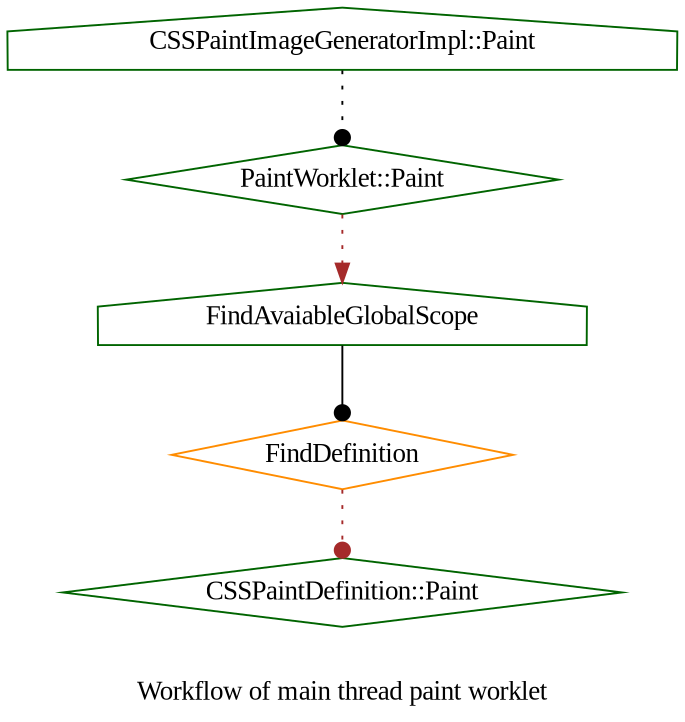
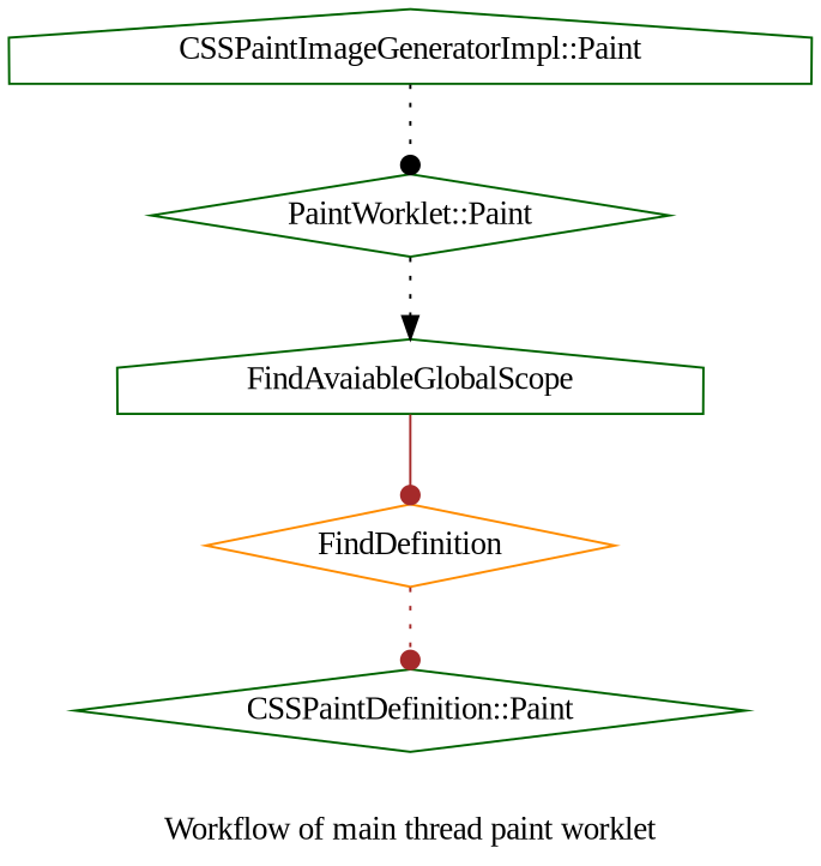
  digraph {
    fontname="Liberation Serif"
    label="Workflow of main thread paint worklet"
    node [color=darkgreen fontname="Liberation Serif" shape=diamond]
    edge [arrowhead=dot color=black fontname="Liberation Serif" style=dotted]
    "CSSPaintImageGeneratorImpl\::Paint" [shape=house]
    "PaintWorklet\::Paint"
    FindAvaiableGlobalScope [shape=house]
    FindDefinition [color=darkorange]
    "CSSPaintDefinition\::Paint"
    "CSSPaintImageGeneratorImpl\::Paint" -> "PaintWorklet\::Paint"
-   "PaintWorklet\::Paint" -> FindAvaiableGlobalScope [arrowhead=normal color=brown]
-   FindAvaiableGlobalScope -> FindDefinition [style=solid]
+   "PaintWorklet\::Paint" -> FindAvaiableGlobalScope [arrowhead=normal]
+   FindAvaiableGlobalScope -> FindDefinition [color=brown style=solid]
    FindDefinition -> "CSSPaintDefinition\::Paint" [color=brown]
  }
